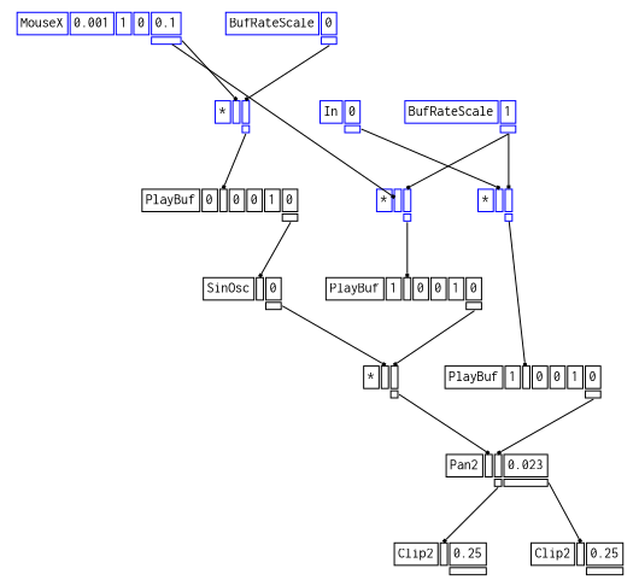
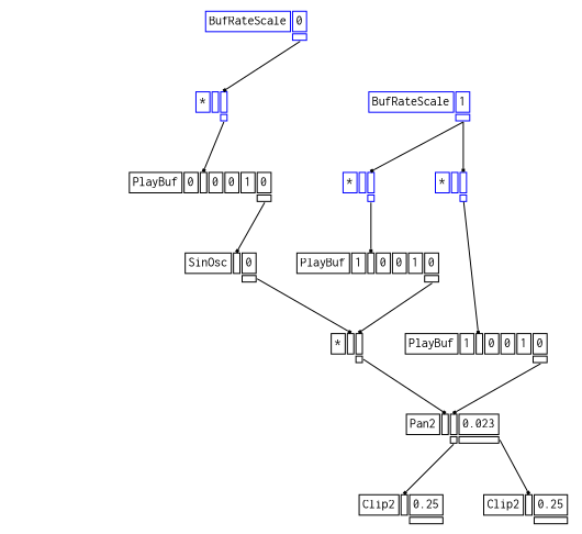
  digraph {
    splines=false
    node [color=black fontname=Courier fontsize=12 shape=plaintext]
    edge [arrowhead=box arrowsize=0.25 headport=i_0 tailport=o_0]
-   n1 [color=blue label=<<TABLE BORDER="0" CELLBORDER="1"><TR><TD>MouseX</TD><TD ID="u_4:K_0">0.001</TD><TD ID="u_4:K_1">1</TD><TD ID="u_4:K_2">0</TD><TD ID="u_4:K_3">0.1</TD></TR><TR><TD BORDER="0"></TD><TD BORDER="0"></TD><TD BORDER="0"></TD><TD BORDER="0"></TD><TD PORT="o_0" ID="u_4:o_0"></TD></TR></TABLE>>]
    n2 [color=blue label=<<TABLE BORDER="0" CELLBORDER="1"><TR><TD>*</TD><TD PORT="i_0" ID="u_6:i_0"></TD><TD PORT="i_1" ID="u_6:i_1"></TD></TR><TR><TD BORDER="0"></TD><TD BORDER="0"></TD><TD PORT="o_0" ID="u_6:o_0"></TD></TR></TABLE>>]
    n3 [color=blue label=<<TABLE BORDER="0" CELLBORDER="1"><TR><TD>*</TD><TD PORT="i_0" ID="u_10:i_0"></TD><TD PORT="i_1" ID="u_10:i_1"></TD></TR><TR><TD BORDER="0"></TD><TD BORDER="0"></TD><TD PORT="o_0" ID="u_10:o_0"></TD></TR></TABLE>>]
    n4 [label=<<TABLE BORDER="0" CELLBORDER="1"><TR><TD>PlayBuf</TD><TD ID="u_7:K_0">0</TD><TD PORT="i_1" ID="u_7:i_1"></TD><TD ID="u_7:K_2">0</TD><TD ID="u_7:K_3">0</TD><TD ID="u_7:K_4">1</TD><TD ID="u_7:K_5">0</TD></TR><TR><TD BORDER="0"></TD><TD BORDER="0"></TD><TD BORDER="0"></TD><TD BORDER="0"></TD><TD BORDER="0"></TD><TD BORDER="0"></TD><TD PORT="o_0" ID="u_7:o_0"></TD></TR></TABLE>>]
    n5 [label=<<TABLE BORDER="0" CELLBORDER="1"><TR><TD>PlayBuf</TD><TD ID="u_11:K_0">1</TD><TD PORT="i_1" ID="u_11:i_1"></TD><TD ID="u_11:K_2">0</TD><TD ID="u_11:K_3">0</TD><TD ID="u_11:K_4">1</TD><TD ID="u_11:K_5">0</TD></TR><TR><TD BORDER="0"></TD><TD BORDER="0"></TD><TD BORDER="0"></TD><TD BORDER="0"></TD><TD BORDER="0"></TD><TD BORDER="0"></TD><TD PORT="o_0" ID="u_11:o_0"></TD></TR></TABLE>>]
    n6 [color=blue label=<<TABLE BORDER="0" CELLBORDER="1"><TR><TD>BufRateScale</TD><TD ID="u_5:K_0">0</TD></TR><TR><TD BORDER="0"></TD><TD PORT="o_0" ID="u_5:o_0"></TD></TR></TABLE>>]
    n7 [label=<<TABLE BORDER="0" CELLBORDER="1"><TR><TD>SinOsc</TD><TD PORT="i_0" ID="u_8:i_0"></TD><TD ID="u_8:K_1">0</TD></TR><TR><TD BORDER="0"></TD><TD BORDER="0"></TD><TD PORT="o_0" ID="u_8:o_0"></TD></TR></TABLE>>]
    n8 [label=<<TABLE BORDER="0" CELLBORDER="1"><TR><TD>*</TD><TD PORT="i_0" ID="u_12:i_0"></TD><TD PORT="i_1" ID="u_12:i_1"></TD></TR><TR><TD BORDER="0"></TD><TD BORDER="0"></TD><TD PORT="o_0" ID="u_12:o_0"></TD></TR></TABLE>>]
    n9 [label=<<TABLE BORDER="0" CELLBORDER="1"><TR><TD>Pan2</TD><TD PORT="i_0" ID="u_17:i_0"></TD><TD PORT="i_1" ID="u_17:i_1"></TD><TD ID="u_17:K_2">0.023</TD></TR><TR><TD BORDER="0"></TD><TD BORDER="0"></TD><TD PORT="o_0" ID="u_17:o_0"></TD><TD PORT="o_1" ID="u_17:o_1"></TD></TR></TABLE>>]
    n10 [color=blue label=<<TABLE BORDER="0" CELLBORDER="1"><TR><TD>BufRateScale</TD><TD ID="u_9:K_0">1</TD></TR><TR><TD BORDER="0"></TD><TD PORT="o_0" ID="u_9:o_0"></TD></TR></TABLE>>]
    n11 [color=blue label=<<TABLE BORDER="0" CELLBORDER="1"><TR><TD>*</TD><TD PORT="i_0" ID="u_14:i_0"></TD><TD PORT="i_1" ID="u_14:i_1"></TD></TR><TR><TD BORDER="0"></TD><TD BORDER="0"></TD><TD PORT="o_0" ID="u_14:o_0"></TD></TR></TABLE>>]
    n12 [label=<<TABLE BORDER="0" CELLBORDER="1"><TR><TD>PlayBuf</TD><TD ID="u_15:K_0">1</TD><TD PORT="i_1" ID="u_15:i_1"></TD><TD ID="u_15:K_2">0</TD><TD ID="u_15:K_3">0</TD><TD ID="u_15:K_4">1</TD><TD ID="u_15:K_5">0</TD></TR><TR><TD BORDER="0"></TD><TD BORDER="0"></TD><TD BORDER="0"></TD><TD BORDER="0"></TD><TD BORDER="0"></TD><TD BORDER="0"></TD><TD PORT="o_0" ID="u_15:o_0"></TD></TR></TABLE>>]
    n13 [label=<<TABLE BORDER="0" CELLBORDER="1"><TR><TD>Clip2</TD><TD PORT="i_0" ID="u_20:i_0"></TD><TD ID="u_20:K_1">0.25</TD></TR><TR><TD BORDER="0"></TD><TD BORDER="0"></TD><TD PORT="o_0" ID="u_20:o_0"></TD></TR></TABLE>>]
    n14 [label=<<TABLE BORDER="0" CELLBORDER="1"><TR><TD>Clip2</TD><TD PORT="i_0" ID="u_22:i_0"></TD><TD ID="u_22:K_1">0.25</TD></TR><TR><TD BORDER="0"></TD><TD BORDER="0"></TD><TD PORT="o_0" ID="u_22:o_0"></TD></TR></TABLE>>]
-   n15 [color=blue label=<<TABLE BORDER="0" CELLBORDER="1"><TR><TD>In</TD><TD ID="u_13:K_0">0</TD></TR><TR><TD BORDER="0"></TD><TD PORT="o_0" ID="u_13:o_0"></TD></TR></TABLE>>]
-   n1 -> n2
-   n1 -> n3
    n2 -> n4 [headport=i_1]
    n3 -> n5 [headport=i_1]
    n4 -> n7
    n5 -> n8 [headport=i_1]
    n6 -> n2 [headport=i_1]
    n7 -> n8
    n8 -> n9
    n9 -> n13 [tailport=o_1]
    n9 -> n14
    n10 -> n3 [headport=i_1]
    n10 -> n11 [headport=i_1]
    n11 -> n12 [headport=i_1]
    n12 -> n9 [headport=i_1]
-   n15 -> n11
  }
